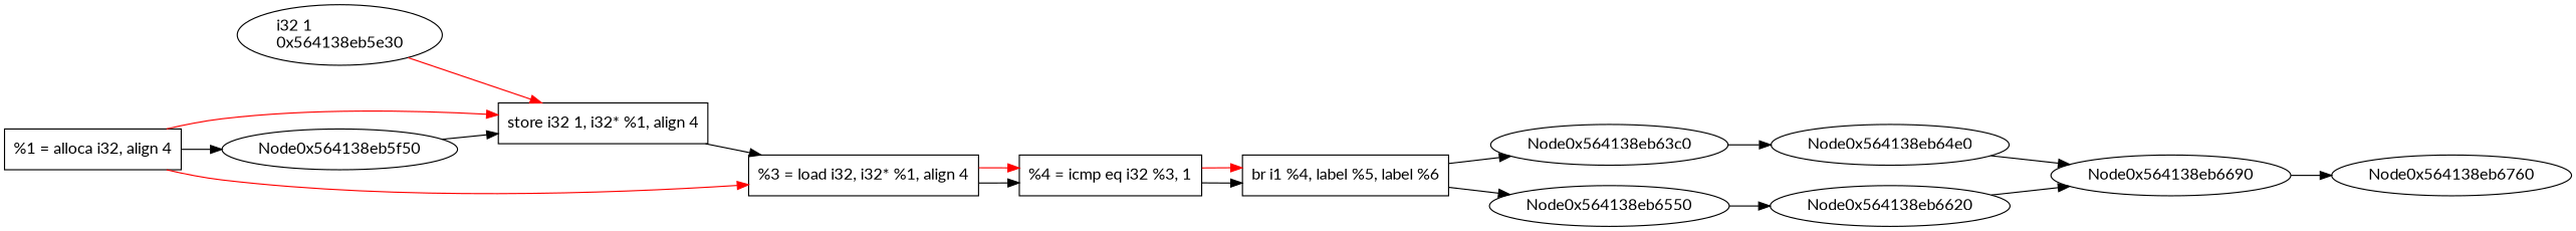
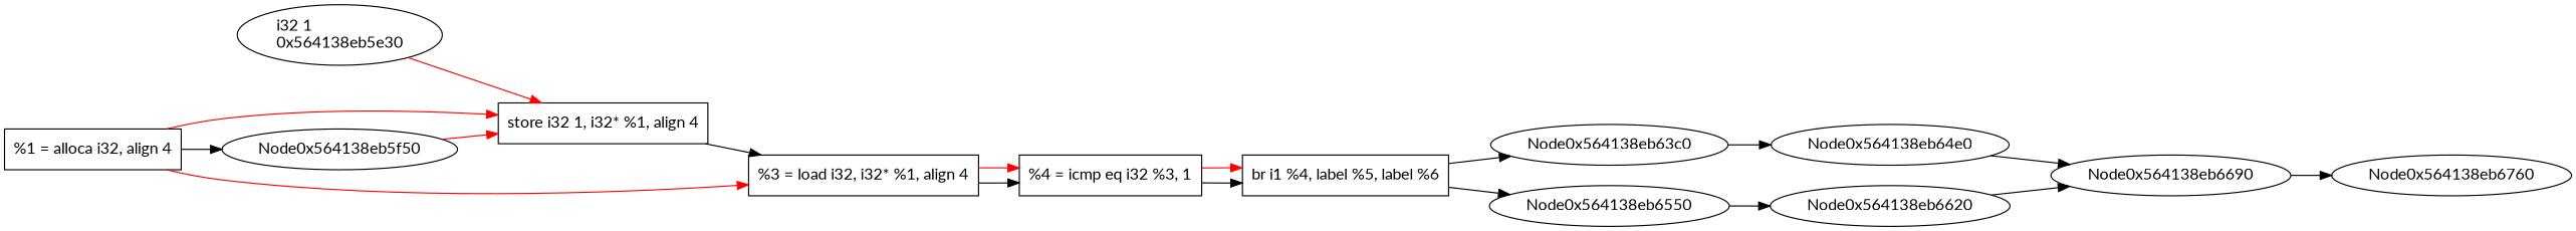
  digraph {
    fontname=Lato
    rankdir=LR
    node [fontname=Lato]
    edge [fontname=Lato]
    n1 [label="i32 1\l0x564138eb5e30" shape=ellipse]
    n2 [label="  store i32 1, i32* %1, align 4" shape=record]
    n3 [label="  %3 = load i32, i32* %1, align 4" shape=record]
    n4 [label="  %1 = alloca i32, align 4" shape=record]
    Node0x564138eb5f50
    n6 [label="  %4 = icmp eq i32 %3, 1" shape=record]
    n7 [label="  br i1 %4, label %5, label %6" shape=record]
    Node0x564138eb63c0
    Node0x564138eb6550
    Node0x564138eb64e0
    Node0x564138eb6620
    Node0x564138eb6690
    Node0x564138eb6760
    n1 -> n2 [color=red]
    n2 -> n3
    n3 -> n6
    n3 -> n6 [color=red]
    n4 -> n2 [color=red]
    n4 -> n3 [color=red]
    n4 -> Node0x564138eb5f50
-   Node0x564138eb5f50 -> n2
+   Node0x564138eb5f50 -> n2 [color=red]
    n6 -> n7
    n6 -> n7 [color=red]
    n7 -> Node0x564138eb63c0
    n7 -> Node0x564138eb6550
    Node0x564138eb63c0 -> Node0x564138eb64e0
    Node0x564138eb6550 -> Node0x564138eb6620
    Node0x564138eb64e0 -> Node0x564138eb6690
    Node0x564138eb6620 -> Node0x564138eb6690
    Node0x564138eb6690 -> Node0x564138eb6760
  }
